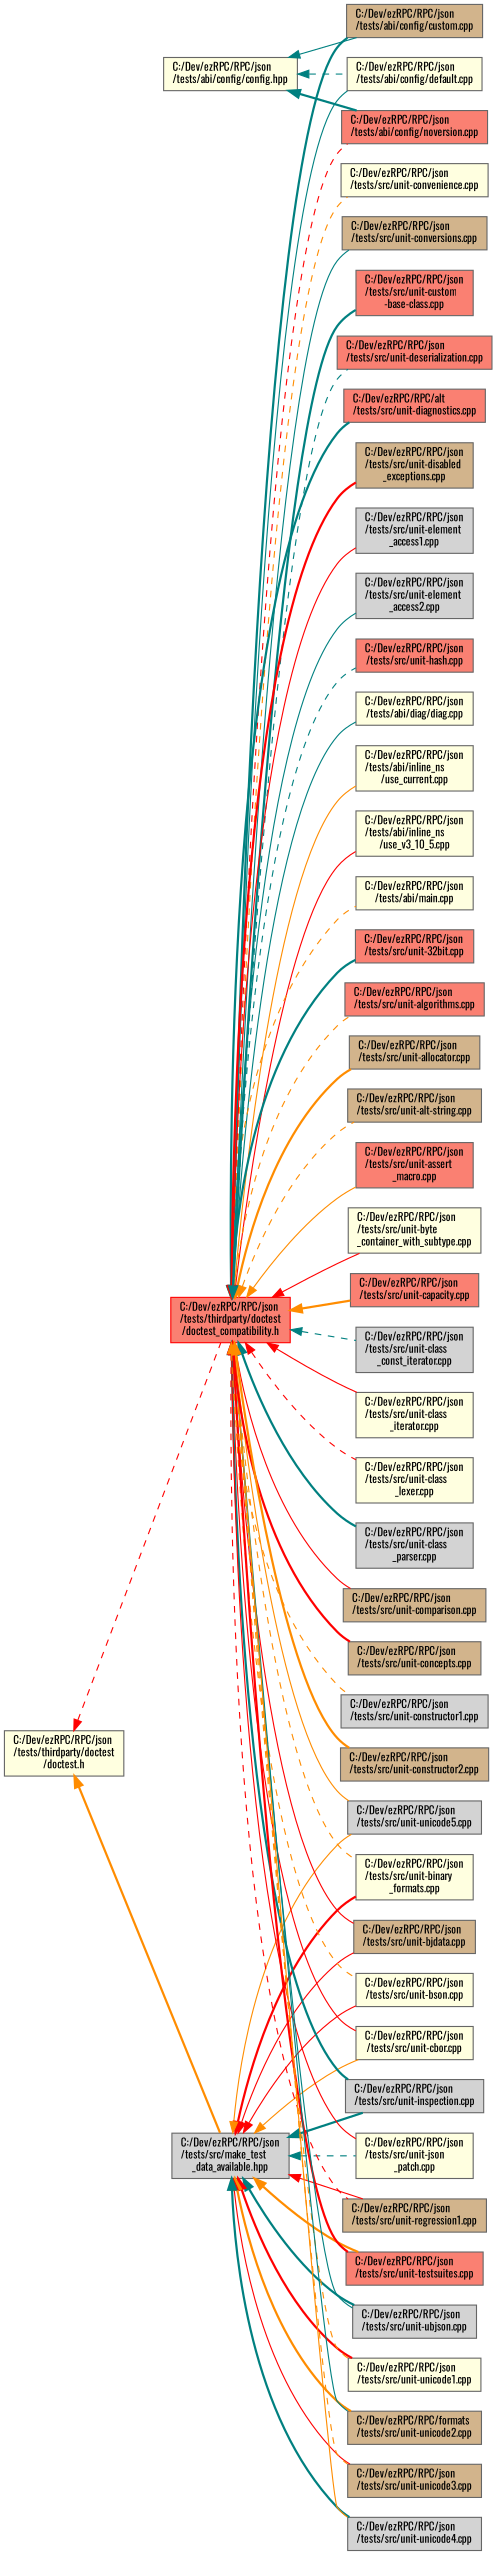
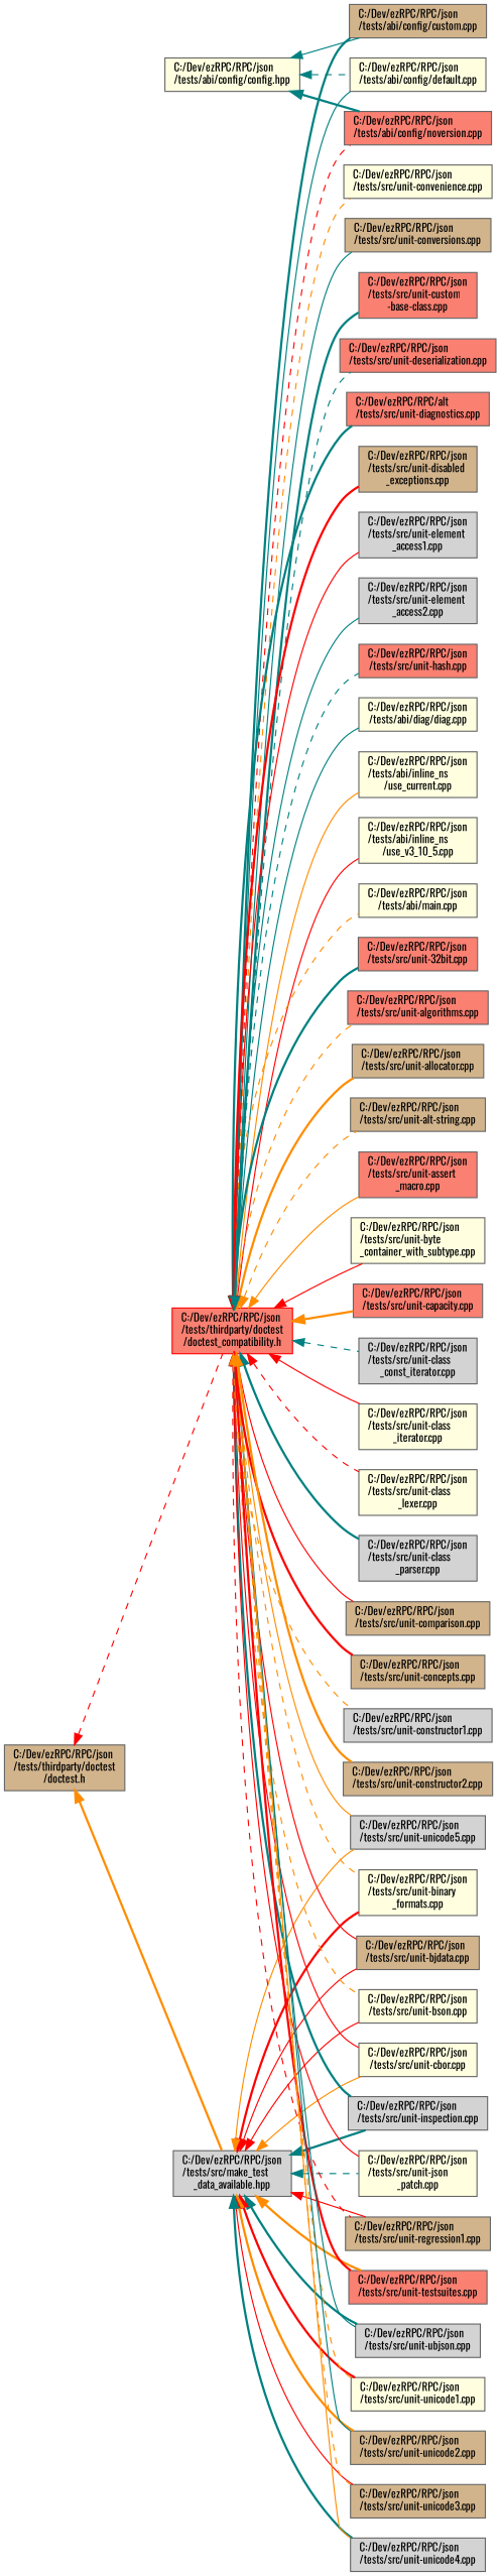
  digraph {
    fontname=Oswald
    rankdir=LR
    node [color=grey40 fillcolor=lightyellow fontname=Oswald fontsize=10 shape=box style=filled]
    edge [color=teal dir=back fontname=Oswald fontsize=10 labelfontname=Helvetica labelfontsize=10 style=solid]
-   n1 [color=gray40 fontcolor=black height=0.2 label="C:/Dev/ezRPC/RPC/json\l/tests/thirdparty/doctest\l/doctest.h" width=0.4]
+   n1 [color=gray40 fillcolor=tan fontcolor=black height=0.2 label="C:/Dev/ezRPC/RPC/json\l/tests/thirdparty/doctest\l/doctest.h" width=0.4]
    n2 [fillcolor=lightgrey height=0.2 label="C:/Dev/ezRPC/RPC/json\l/tests/src/make_test\l_data_available.hpp" width=0.4]
    n3 [color=red fillcolor=salmon height=0.2 label="C:/Dev/ezRPC/RPC/json\l/tests/thirdparty/doctest\l/doctest_compatibility.h" width=0.4]
    n4 [height=0.2 label="C:/Dev/ezRPC/RPC/json\l/tests/abi/config/config.hpp" width=0.4]
    n5 [fillcolor=tan height=0.2 label="C:/Dev/ezRPC/RPC/json\l/tests/abi/config/custom.cpp" width=0.4]
    n6 [height=0.2 label="C:/Dev/ezRPC/RPC/json\l/tests/abi/config/default.cpp" width=0.4]
    n7 [fillcolor=salmon height=0.2 label="C:/Dev/ezRPC/RPC/json\l/tests/abi/config/noversion.cpp" width=0.4]
    n8 [height=0.2 label="C:/Dev/ezRPC/RPC/json\l/tests/src/unit-binary\l_formats.cpp" width=0.4]
    n9 [fillcolor=tan height=0.2 label="C:/Dev/ezRPC/RPC/json\l/tests/src/unit-bjdata.cpp" width=0.4]
    n10 [height=0.2 label="C:/Dev/ezRPC/RPC/json\l/tests/src/unit-bson.cpp" width=0.4]
    n11 [height=0.2 label="C:/Dev/ezRPC/RPC/json\l/tests/src/unit-cbor.cpp" width=0.4]
    n12 [fillcolor=lightgrey height=0.2 label="C:/Dev/ezRPC/RPC/json\l/tests/src/unit-inspection.cpp" width=0.4]
    n13 [height=0.2 label="C:/Dev/ezRPC/RPC/json\l/tests/src/unit-json\l_patch.cpp" width=0.4]
    n14 [fillcolor=tan height=0.2 label="C:/Dev/ezRPC/RPC/json\l/tests/src/unit-regression1.cpp" width=0.4]
    n15 [fillcolor=salmon height=0.2 label="C:/Dev/ezRPC/RPC/json\l/tests/src/unit-testsuites.cpp" width=0.4]
    n16 [fillcolor=lightgrey height=0.2 label="C:/Dev/ezRPC/RPC/json\l/tests/src/unit-ubjson.cpp" width=0.4]
    n17 [height=0.2 label="C:/Dev/ezRPC/RPC/json\l/tests/src/unit-unicode1.cpp" width=0.4]
-   n18 [fillcolor=tan height=0.2 label="C:/Dev/ezRPC/RPC/formats\l/tests/src/unit-unicode2.cpp" width=0.4]
+   n18 [fillcolor=tan height=0.2 label="C:/Dev/ezRPC/RPC/json\l/tests/src/unit-unicode2.cpp" width=0.4]
    n19 [fillcolor=tan height=0.2 label="C:/Dev/ezRPC/RPC/json\l/tests/src/unit-unicode3.cpp" width=0.4]
    n20 [fillcolor=lightgrey height=0.2 label="C:/Dev/ezRPC/RPC/json\l/tests/src/unit-unicode4.cpp" width=0.4]
    n21 [fillcolor=lightgrey height=0.2 label="C:/Dev/ezRPC/RPC/json\l/tests/src/unit-unicode5.cpp" width=0.4]
    n22 [height=0.2 label="C:/Dev/ezRPC/RPC/json\l/tests/abi/diag/diag.cpp" width=0.4]
    n23 [height=0.2 label="C:/Dev/ezRPC/RPC/json\l/tests/abi/inline_ns\l/use_current.cpp" width=0.4]
    n24 [height=0.2 label="C:/Dev/ezRPC/RPC/json\l/tests/abi/inline_ns\l/use_v3_10_5.cpp" width=0.4]
    n25 [height=0.2 label="C:/Dev/ezRPC/RPC/json\l/tests/abi/main.cpp" width=0.4]
    n26 [fillcolor=salmon height=0.2 label="C:/Dev/ezRPC/RPC/json\l/tests/src/unit-32bit.cpp" width=0.4]
    n27 [fillcolor=salmon height=0.2 label="C:/Dev/ezRPC/RPC/json\l/tests/src/unit-algorithms.cpp" width=0.4]
    n28 [fillcolor=tan height=0.2 label="C:/Dev/ezRPC/RPC/json\l/tests/src/unit-allocator.cpp" width=0.4]
    n29 [fillcolor=tan height=0.2 label="C:/Dev/ezRPC/RPC/json\l/tests/src/unit-alt-string.cpp" width=0.4]
    n30 [fillcolor=salmon height=0.2 label="C:/Dev/ezRPC/RPC/json\l/tests/src/unit-assert\l_macro.cpp" width=0.4]
    n31 [height=0.2 label="C:/Dev/ezRPC/RPC/json\l/tests/src/unit-byte\l_container_with_subtype.cpp" width=0.4]
    n32 [fillcolor=salmon height=0.2 label="C:/Dev/ezRPC/RPC/json\l/tests/src/unit-capacity.cpp" width=0.4]
    n33 [fillcolor=lightgrey height=0.2 label="C:/Dev/ezRPC/RPC/json\l/tests/src/unit-class\l_const_iterator.cpp" width=0.4]
    n34 [height=0.2 label="C:/Dev/ezRPC/RPC/json\l/tests/src/unit-class\l_iterator.cpp" width=0.4]
    n35 [height=0.2 label="C:/Dev/ezRPC/RPC/json\l/tests/src/unit-class\l_lexer.cpp" width=0.4]
    n36 [fillcolor=lightgrey height=0.2 label="C:/Dev/ezRPC/RPC/json\l/tests/src/unit-class\l_parser.cpp" width=0.4]
    n37 [fillcolor=tan height=0.2 label="C:/Dev/ezRPC/RPC/json\l/tests/src/unit-comparison.cpp" width=0.4]
    n38 [fillcolor=tan height=0.2 label="C:/Dev/ezRPC/RPC/json\l/tests/src/unit-concepts.cpp" width=0.4]
    n39 [fillcolor=lightgrey height=0.2 label="C:/Dev/ezRPC/RPC/json\l/tests/src/unit-constructor1.cpp" width=0.4]
    n40 [fillcolor=tan height=0.2 label="C:/Dev/ezRPC/RPC/json\l/tests/src/unit-constructor2.cpp" width=0.4]
    n41 [height=0.2 label="C:/Dev/ezRPC/RPC/json\l/tests/src/unit-convenience.cpp" width=0.4]
    n42 [fillcolor=tan height=0.2 label="C:/Dev/ezRPC/RPC/json\l/tests/src/unit-conversions.cpp" width=0.4]
    n43 [fillcolor=salmon height=0.2 label="C:/Dev/ezRPC/RPC/json\l/tests/src/unit-custom\l-base-class.cpp" width=0.4]
    n44 [fillcolor=salmon height=0.2 label="C:/Dev/ezRPC/RPC/json\l/tests/src/unit-deserialization.cpp" width=0.4]
    n45 [fillcolor=salmon height=0.2 label="C:/Dev/ezRPC/RPC/alt\l/tests/src/unit-diagnostics.cpp" width=0.4]
    n46 [fillcolor=tan height=0.2 label="C:/Dev/ezRPC/RPC/json\l/tests/src/unit-disabled\l_exceptions.cpp" width=0.4]
    n47 [fillcolor=lightgrey height=0.2 label="C:/Dev/ezRPC/RPC/json\l/tests/src/unit-element\l_access1.cpp" width=0.4]
    n48 [fillcolor=lightgrey height=0.2 label="C:/Dev/ezRPC/RPC/json\l/tests/src/unit-element\l_access2.cpp" width=0.4]
    n49 [fillcolor=salmon height=0.2 label="C:/Dev/ezRPC/RPC/json\l/tests/src/unit-hash.cpp" width=0.4]
    n1 -> n2 [color=darkorange style=bold]
    n1 -> n3 [color=red style=dashed]
    n2 -> n8 [color=red style=bold]
    n2 -> n9 [color=red]
    n2 -> n10 [color=red]
    n2 -> n11 [color=darkorange]
    n2 -> n12 [style=bold]
    n2 -> n13 [style=dashed]
    n2 -> n14 [color=red]
    n2 -> n15 [color=darkorange style=bold]
    n2 -> n16 [style=bold]
    n2 -> n17 [color=red style=bold]
    n2 -> n18 [color=darkorange style=bold]
    n2 -> n19 [color=red]
    n2 -> n20 [style=bold]
    n2 -> n21 [color=darkorange]
    n3 -> n5 [style=bold]
    n3 -> n6
    n3 -> n7 [color=red style=dashed]
    n3 -> n8 [color=darkorange style=dashed]
    n3 -> n9 [color=red]
    n3 -> n10 [color=darkorange style=dashed]
    n3 -> n11 [color=red]
    n3 -> n12 [style=bold]
    n3 -> n13 [color=red]
    n3 -> n14 [color=red style=dashed]
    n3 -> n15 [color=red style=bold]
    n3 -> n16
    n3 -> n17 [color=darkorange style=dashed]
    n3 -> n18
    n3 -> n19 [color=darkorange style=dashed]
    n3 -> n20 [color=darkorange]
    n3 -> n21 [color=darkorange]
    n3 -> n22
    n3 -> n23 [color=darkorange]
    n3 -> n24 [color=red]
    n3 -> n25 [color=darkorange style=dashed]
    n3 -> n26 [style=bold]
    n3 -> n27 [color=darkorange style=dashed]
    n3 -> n28 [color=darkorange style=bold]
    n3 -> n29 [color=darkorange style=dashed]
    n3 -> n30 [color=darkorange]
    n3 -> n31 [color=red]
    n3 -> n32 [color=darkorange style=bold]
    n3 -> n33 [style=dashed]
    n3 -> n34 [color=red]
    n3 -> n35 [color=red style=dashed]
    n3 -> n36 [style=bold]
    n3 -> n37 [color=red]
    n3 -> n38 [color=red style=bold]
    n3 -> n39 [color=darkorange style=dashed]
    n3 -> n40 [color=darkorange style=bold]
    n3 -> n41 [color=darkorange style=dashed]
    n3 -> n42
    n3 -> n43 [style=bold]
    n3 -> n44 [style=dashed]
    n3 -> n45 [style=bold]
    n3 -> n46 [color=red style=bold]
    n3 -> n47 [color=red]
    n3 -> n48
    n3 -> n49 [style=dashed]
    n4 -> n5
    n4 -> n6 [style=dashed]
    n4 -> n7 [style=bold]
  }
